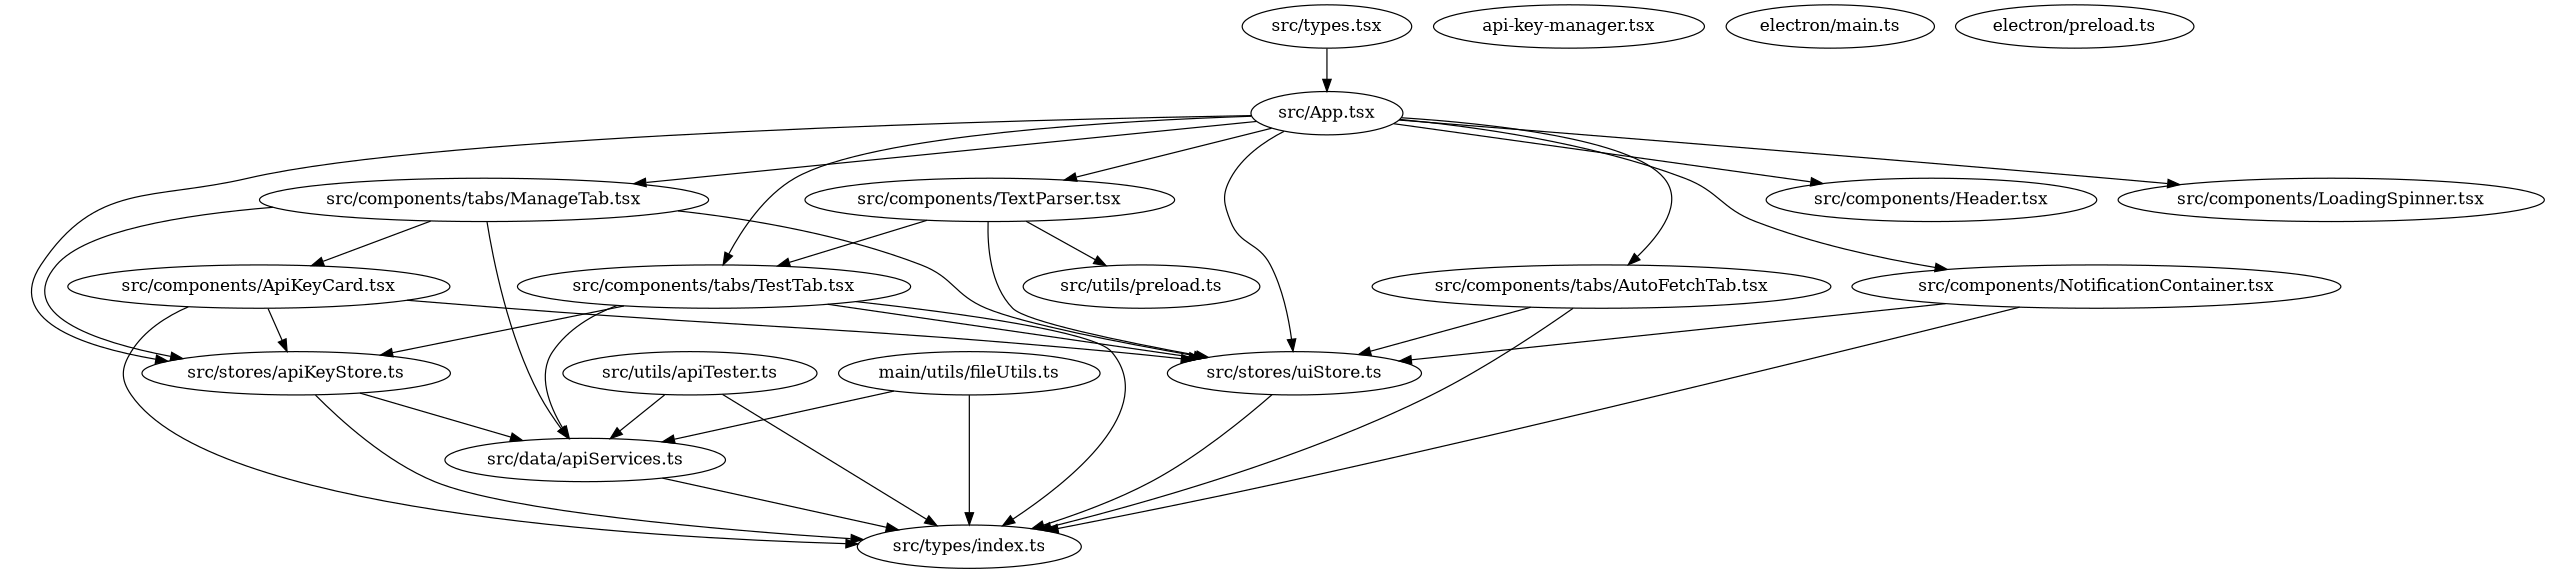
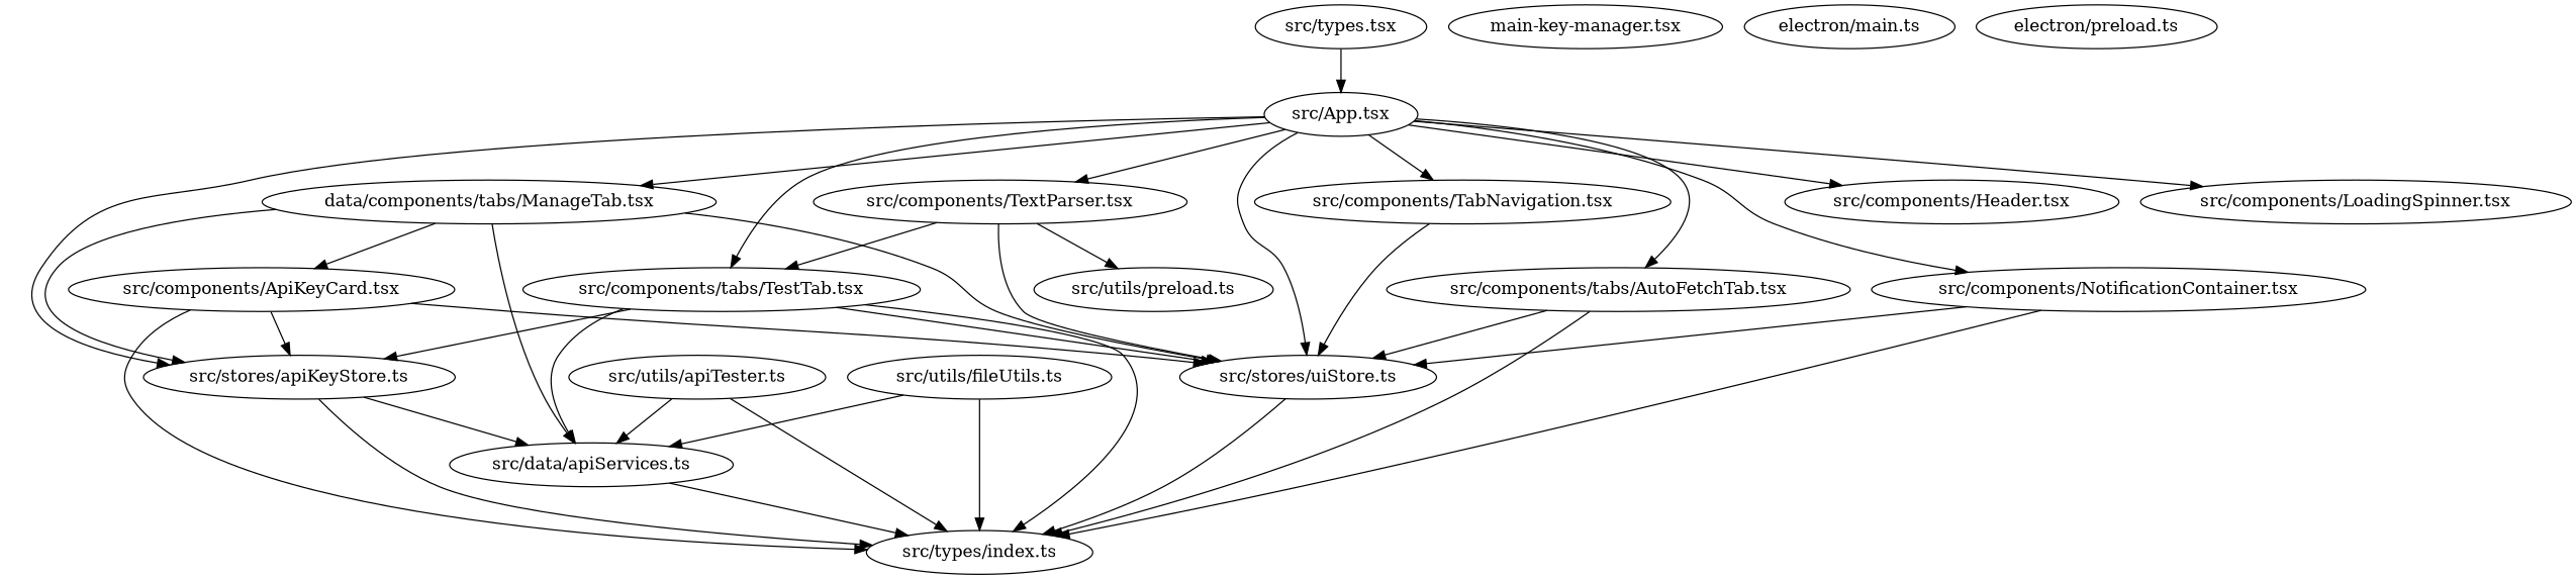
  digraph {
    n1 [label="src/types.tsx"]
    "src/App.tsx"
    "src/stores/apiKeyStore.ts"
    "src/stores/uiStore.ts"
    "src/components/Header.tsx"
-   "src/components/tabs/ManageTab.tsx"
+   "src/components/TabNavigation.tsx"
+   "src/components/tabs/ManageTab.tsx" [label="data/components/tabs/ManageTab.tsx"]
    "src/components/tabs/AutoFetchTab.tsx"
    "src/components/tabs/TestTab.tsx"
    "src/components/TextParser.tsx"
    "src/components/NotificationContainer.tsx"
    "src/components/LoadingSpinner.tsx"
    "src/types/index.ts"
    "src/data/apiServices.ts"
    "src/components/ApiKeyCard.tsx"
    n16 [label="src/utils/preload.ts"]
    "src/utils/apiTester.ts"
-   "src/utils/fileUtils.ts" [label="main/utils/fileUtils.ts"]
-   "api-key-manager.tsx"
+   "src/utils/fileUtils.ts"
+   "api-key-manager.tsx" [label="main-key-manager.tsx"]
    "electron/main.ts"
    "electron/preload.ts"
    n1 -> "src/App.tsx"
    "src/App.tsx" -> "src/stores/apiKeyStore.ts"
    "src/App.tsx" -> "src/stores/uiStore.ts"
    "src/App.tsx" -> "src/components/Header.tsx"
+   "src/App.tsx" -> "src/components/TabNavigation.tsx"
    "src/App.tsx" -> "src/components/tabs/ManageTab.tsx"
    "src/App.tsx" -> "src/components/tabs/AutoFetchTab.tsx"
    "src/App.tsx" -> "src/components/tabs/TestTab.tsx"
    "src/App.tsx" -> "src/components/TextParser.tsx"
    "src/App.tsx" -> "src/components/NotificationContainer.tsx"
    "src/App.tsx" -> "src/components/LoadingSpinner.tsx"
    "src/stores/apiKeyStore.ts" -> "src/types/index.ts"
    "src/stores/apiKeyStore.ts" -> "src/data/apiServices.ts"
    "src/stores/uiStore.ts" -> "src/types/index.ts"
+   "src/components/TabNavigation.tsx" -> "src/stores/uiStore.ts"
    "src/components/tabs/ManageTab.tsx" -> "src/stores/apiKeyStore.ts"
    "src/components/tabs/ManageTab.tsx" -> "src/stores/uiStore.ts"
    "src/components/tabs/ManageTab.tsx" -> "src/data/apiServices.ts"
    "src/components/tabs/ManageTab.tsx" -> "src/components/ApiKeyCard.tsx"
    "src/components/tabs/AutoFetchTab.tsx" -> "src/stores/uiStore.ts"
    "src/components/tabs/AutoFetchTab.tsx" -> "src/types/index.ts"
    "src/components/tabs/TestTab.tsx" -> "src/stores/apiKeyStore.ts"
    "src/components/tabs/TestTab.tsx" -> "src/stores/uiStore.ts"
    "src/components/tabs/TestTab.tsx" -> "src/types/index.ts"
    "src/components/tabs/TestTab.tsx" -> "src/data/apiServices.ts"
    "src/components/TextParser.tsx" -> "src/stores/uiStore.ts"
    "src/components/TextParser.tsx" -> "src/components/tabs/TestTab.tsx"
    "src/components/TextParser.tsx" -> n16
    "src/components/NotificationContainer.tsx" -> "src/stores/uiStore.ts"
    "src/components/NotificationContainer.tsx" -> "src/types/index.ts"
    "src/data/apiServices.ts" -> "src/types/index.ts"
    "src/components/ApiKeyCard.tsx" -> "src/stores/apiKeyStore.ts"
    "src/components/ApiKeyCard.tsx" -> "src/stores/uiStore.ts"
    "src/components/ApiKeyCard.tsx" -> "src/types/index.ts"
    "src/utils/apiTester.ts" -> "src/types/index.ts"
    "src/utils/apiTester.ts" -> "src/data/apiServices.ts"
    "src/utils/fileUtils.ts" -> "src/types/index.ts"
    "src/utils/fileUtils.ts" -> "src/data/apiServices.ts"
  }
